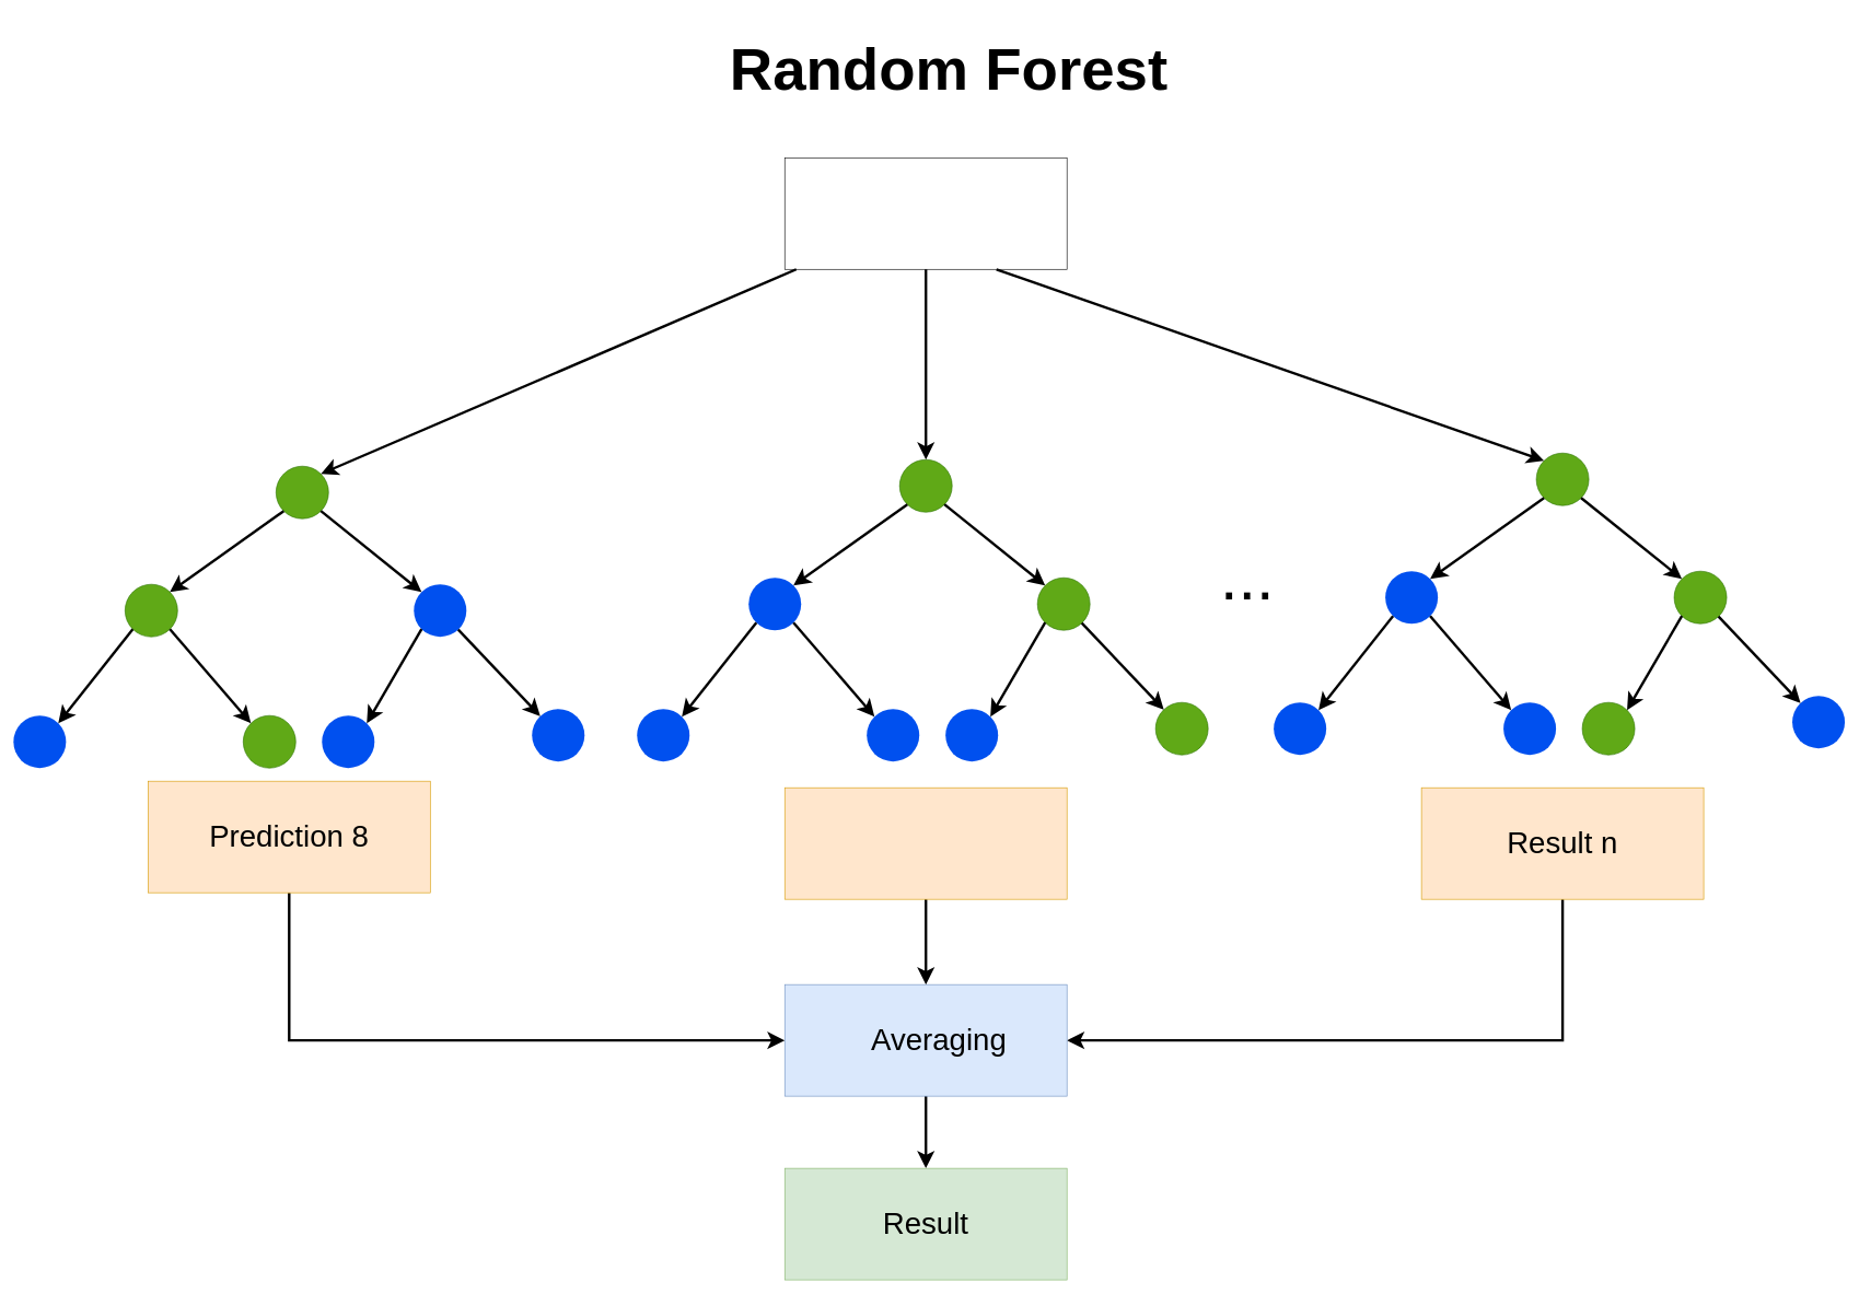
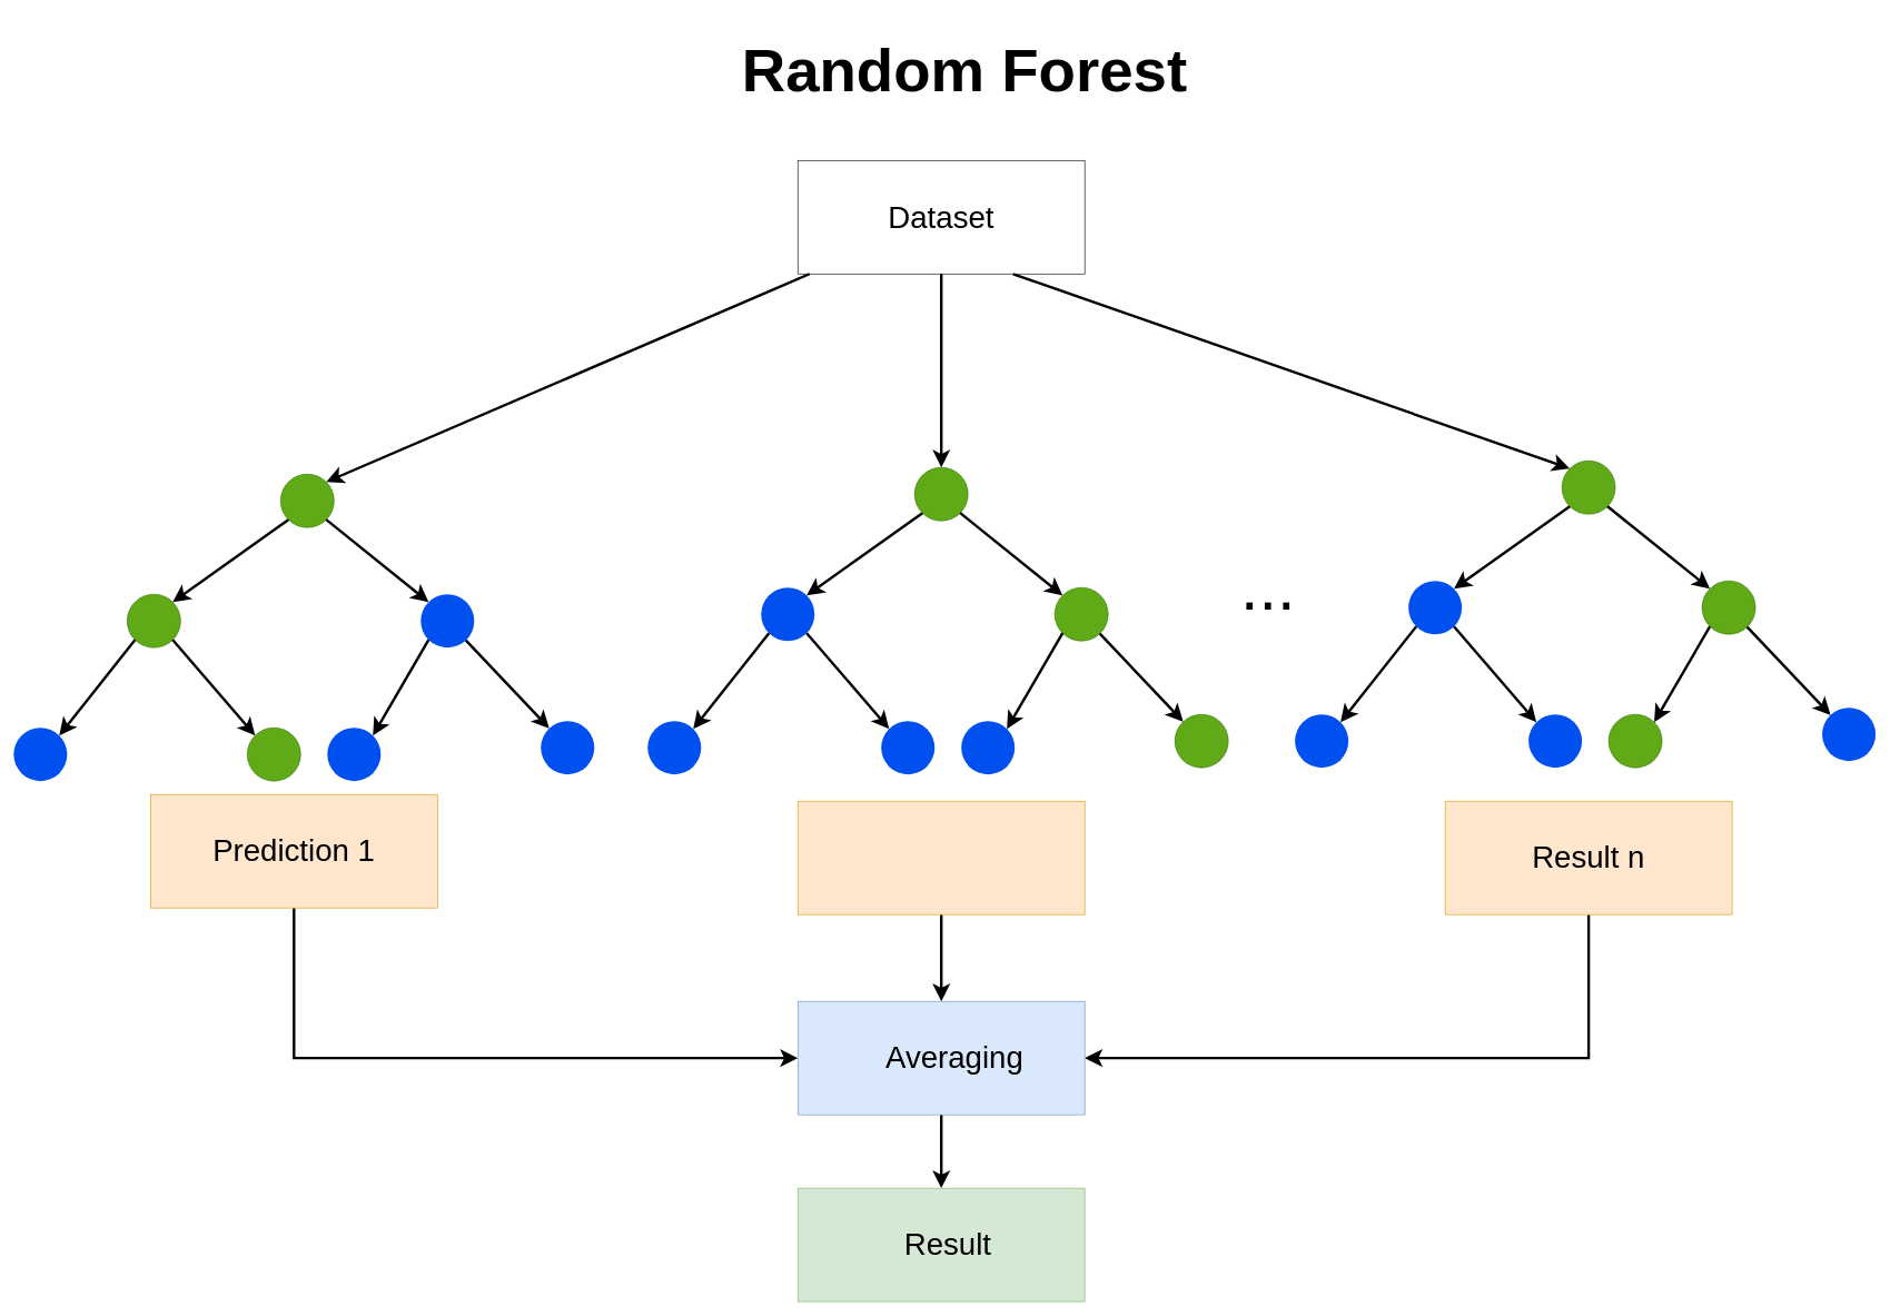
  <mxCell id="0" />
  <mxCell id="1" parent="0" />
  <mxCell id="2" value="" style="ellipse;whiteSpace=wrap;html=1;aspect=fixed;fillColor=#60a917;fontColor=#ffffff;strokeColor=#2D7600;" vertex="1" parent="1"><mxGeometry x="420" y="710" width="80" height="80" as="geometry" /></mxCell>
  <mxCell id="3" value="" style="ellipse;whiteSpace=wrap;html=1;aspect=fixed;fillColor=#60a917;fontColor=#ffffff;strokeColor=#2D7600;" vertex="1" parent="1"><mxGeometry x="190" y="890" width="80" height="80" as="geometry" /></mxCell>
  <mxCell id="4" value="" style="ellipse;whiteSpace=wrap;html=1;aspect=fixed;fillColor=#0050ef;fontColor=#ffffff;strokeColor=none;" vertex="1" parent="1"><mxGeometry x="630" y="890" width="80" height="80" as="geometry" /></mxCell>
  <mxCell id="5" value="" style="ellipse;whiteSpace=wrap;html=1;aspect=fixed;fillColor=#0050ef;fontColor=#ffffff;strokeColor=none;" vertex="1" parent="1"><mxGeometry x="20" y="1090" width="80" height="80" as="geometry" /></mxCell>
  <mxCell id="6" value="" style="ellipse;whiteSpace=wrap;html=1;aspect=fixed;fillColor=#60a917;fontColor=#ffffff;strokeColor=#2D7600;" vertex="1" parent="1"><mxGeometry x="370" y="1090" width="80" height="80" as="geometry" /></mxCell>
  <mxCell id="7" value="" style="ellipse;whiteSpace=wrap;html=1;aspect=fixed;fillColor=#0050ef;fontColor=#ffffff;strokeColor=none;" vertex="1" parent="1"><mxGeometry x="490" y="1090" width="80" height="80" as="geometry" /></mxCell>
  <mxCell id="8" value="" style="ellipse;whiteSpace=wrap;html=1;aspect=fixed;fillColor=#0050ef;fontColor=#ffffff;strokeColor=none;" vertex="1" parent="1"><mxGeometry x="810" y="1080" width="80" height="80" as="geometry" /></mxCell>
  <mxCell id="9" value="" style="endArrow=classic;html=1;rounded=0;exitX=0;exitY=1;exitDx=0;exitDy=0;entryX=1;entryY=0;entryDx=0;entryDy=0;strokeWidth=4;endSize=14;" edge="1" parent="1" source="2" target="3"><mxGeometry width="50" height="50" relative="1" as="geometry"><mxPoint x="170" y="790" as="sourcePoint" /><mxPoint x="220" y="740" as="targetPoint" /></mxGeometry></mxCell>
  <mxCell id="10" value="" style="endArrow=classic;html=1;rounded=0;exitX=0;exitY=1;exitDx=0;exitDy=0;entryX=1;entryY=0;entryDx=0;entryDy=0;strokeWidth=4;endSize=14;" edge="1" parent="1" source="3" target="5"><mxGeometry width="50" height="50" relative="1" as="geometry"><mxPoint x="174" y="956" as="sourcePoint" /><mxPoint x="20" y="1080" as="targetPoint" /></mxGeometry></mxCell>
  <mxCell id="11" value="" style="endArrow=classic;html=1;rounded=0;exitX=1;exitY=1;exitDx=0;exitDy=0;entryX=0;entryY=0;entryDx=0;entryDy=0;strokeWidth=4;endSize=14;" edge="1" parent="1" source="3" target="6"><mxGeometry width="50" height="50" relative="1" as="geometry"><mxPoint x="212" y="968" as="sourcePoint" /><mxPoint x="98" y="1112" as="targetPoint" /></mxGeometry></mxCell>
  <mxCell id="12" value="" style="endArrow=classic;html=1;rounded=0;exitX=1;exitY=1;exitDx=0;exitDy=0;entryX=0;entryY=0;entryDx=0;entryDy=0;strokeWidth=4;endSize=14;" edge="1" parent="1" source="2" target="4"><mxGeometry width="50" height="50" relative="1" as="geometry"><mxPoint x="500" y="740" as="sourcePoint" /><mxPoint x="624" y="884" as="targetPoint" /></mxGeometry></mxCell>
  <mxCell id="13" value="" style="endArrow=classic;html=1;rounded=0;strokeWidth=4;endSize=14;" edge="1" parent="1" source="4" target="8"><mxGeometry width="50" height="50" relative="1" as="geometry"><mxPoint x="700" y="960" as="sourcePoint" /><mxPoint x="824" y="1104" as="targetPoint" /></mxGeometry></mxCell>
  <mxCell id="14" value="" style="endArrow=classic;html=1;rounded=0;exitX=0;exitY=1;exitDx=0;exitDy=0;entryX=1;entryY=0;entryDx=0;entryDy=0;strokeWidth=4;endSize=14;" edge="1" parent="1" source="4" target="7"><mxGeometry width="50" height="50" relative="1" as="geometry"><mxPoint x="560" y="980" as="sourcePoint" /><mxPoint x="684" y="1124" as="targetPoint" /></mxGeometry></mxCell>
  <mxCell id="15" value="" style="ellipse;whiteSpace=wrap;html=1;aspect=fixed;fillColor=#60a917;fontColor=#ffffff;strokeColor=#2D7600;" vertex="1" parent="1"><mxGeometry x="1370" y="700" width="80" height="80" as="geometry" /></mxCell>
  <mxCell id="16" value="" style="ellipse;whiteSpace=wrap;html=1;aspect=fixed;fillColor=#0050ef;fontColor=#ffffff;strokeColor=none;" vertex="1" parent="1"><mxGeometry x="1140" y="880" width="80" height="80" as="geometry" /></mxCell>
  <mxCell id="17" value="" style="ellipse;whiteSpace=wrap;html=1;aspect=fixed;fillColor=#60a917;fontColor=#ffffff;strokeColor=#2D7600;" vertex="1" parent="1"><mxGeometry x="1580" y="880" width="80" height="80" as="geometry" /></mxCell>
  <mxCell id="18" value="" style="ellipse;whiteSpace=wrap;html=1;aspect=fixed;fillColor=#0050ef;fontColor=#ffffff;strokeColor=none;" vertex="1" parent="1"><mxGeometry x="970" y="1080" width="80" height="80" as="geometry" /></mxCell>
  <mxCell id="19" value="" style="ellipse;whiteSpace=wrap;html=1;aspect=fixed;fillColor=#0050ef;fontColor=#ffffff;strokeColor=none;" vertex="1" parent="1"><mxGeometry x="1320" y="1080" width="80" height="80" as="geometry" /></mxCell>
  <mxCell id="20" value="" style="ellipse;whiteSpace=wrap;html=1;aspect=fixed;fillColor=#0050ef;fontColor=#ffffff;strokeColor=none;" vertex="1" parent="1"><mxGeometry x="1440" y="1080" width="80" height="80" as="geometry" /></mxCell>
  <mxCell id="21" value="" style="ellipse;whiteSpace=wrap;html=1;aspect=fixed;fillColor=#60a917;fontColor=#ffffff;strokeColor=#2D7600;" vertex="1" parent="1"><mxGeometry x="1760" y="1070" width="80" height="80" as="geometry" /></mxCell>
  <mxCell id="22" value="" style="endArrow=classic;html=1;rounded=0;exitX=0;exitY=1;exitDx=0;exitDy=0;entryX=1;entryY=0;entryDx=0;entryDy=0;strokeWidth=4;endSize=14;" edge="1" source="15" target="16" parent="1"><mxGeometry width="50" height="50" relative="1" as="geometry"><mxPoint x="1120" y="780" as="sourcePoint" /><mxPoint x="1170" y="730" as="targetPoint" /></mxGeometry></mxCell>
  <mxCell id="23" value="" style="endArrow=classic;html=1;rounded=0;exitX=0;exitY=1;exitDx=0;exitDy=0;entryX=1;entryY=0;entryDx=0;entryDy=0;strokeWidth=4;endSize=14;" edge="1" source="16" target="18" parent="1"><mxGeometry width="50" height="50" relative="1" as="geometry"><mxPoint x="1124" y="946" as="sourcePoint" /><mxPoint x="970" y="1070" as="targetPoint" /></mxGeometry></mxCell>
  <mxCell id="24" value="" style="endArrow=classic;html=1;rounded=0;exitX=1;exitY=1;exitDx=0;exitDy=0;entryX=0;entryY=0;entryDx=0;entryDy=0;strokeWidth=4;endSize=14;" edge="1" source="16" target="19" parent="1"><mxGeometry width="50" height="50" relative="1" as="geometry"><mxPoint x="1162" y="958" as="sourcePoint" /><mxPoint x="1048" y="1102" as="targetPoint" /></mxGeometry></mxCell>
  <mxCell id="25" value="" style="endArrow=classic;html=1;rounded=0;exitX=1;exitY=1;exitDx=0;exitDy=0;entryX=0;entryY=0;entryDx=0;entryDy=0;strokeWidth=4;endSize=14;" edge="1" source="15" target="17" parent="1"><mxGeometry width="50" height="50" relative="1" as="geometry"><mxPoint x="1450" y="730" as="sourcePoint" /><mxPoint x="1574" y="874" as="targetPoint" /></mxGeometry></mxCell>
  <mxCell id="26" value="" style="endArrow=classic;html=1;rounded=0;strokeWidth=4;endSize=14;" edge="1" source="17" target="21" parent="1"><mxGeometry width="50" height="50" relative="1" as="geometry"><mxPoint x="1650" y="950" as="sourcePoint" /><mxPoint x="1774" y="1094" as="targetPoint" /></mxGeometry></mxCell>
  <mxCell id="27" value="" style="endArrow=classic;html=1;rounded=0;exitX=0;exitY=1;exitDx=0;exitDy=0;entryX=1;entryY=0;entryDx=0;entryDy=0;strokeWidth=4;endSize=14;" edge="1" source="17" target="20" parent="1"><mxGeometry width="50" height="50" relative="1" as="geometry"><mxPoint x="1510" y="970" as="sourcePoint" /><mxPoint x="1634" y="1114" as="targetPoint" /></mxGeometry></mxCell>
  <mxCell id="28" value="" style="ellipse;whiteSpace=wrap;html=1;aspect=fixed;fillColor=#60a917;fontColor=#ffffff;strokeColor=#2D7600;" vertex="1" parent="1"><mxGeometry x="2340" y="690" width="80" height="80" as="geometry" /></mxCell>
  <mxCell id="29" value="" style="ellipse;whiteSpace=wrap;html=1;aspect=fixed;fillColor=#0050ef;fontColor=#ffffff;strokeColor=none;" vertex="1" parent="1"><mxGeometry x="2110" y="870" width="80" height="80" as="geometry" /></mxCell>
  <mxCell id="30" value="" style="ellipse;whiteSpace=wrap;html=1;aspect=fixed;fillColor=#60a917;fontColor=#ffffff;strokeColor=#2D7600;" vertex="1" parent="1"><mxGeometry x="2550" y="870" width="80" height="80" as="geometry" /></mxCell>
  <mxCell id="31" value="" style="ellipse;whiteSpace=wrap;html=1;aspect=fixed;fillColor=#0050ef;fontColor=#ffffff;strokeColor=none;" vertex="1" parent="1"><mxGeometry x="1940" y="1070" width="80" height="80" as="geometry" /></mxCell>
  <mxCell id="32" value="" style="ellipse;whiteSpace=wrap;html=1;aspect=fixed;fillColor=#0050ef;fontColor=#ffffff;strokeColor=none;" vertex="1" parent="1"><mxGeometry x="2290" y="1070" width="80" height="80" as="geometry" /></mxCell>
  <mxCell id="33" value="" style="ellipse;whiteSpace=wrap;html=1;aspect=fixed;fillColor=#60a917;fontColor=#ffffff;strokeColor=#2D7600;" vertex="1" parent="1"><mxGeometry x="2410" y="1070" width="80" height="80" as="geometry" /></mxCell>
  <mxCell id="34" value="" style="ellipse;whiteSpace=wrap;html=1;aspect=fixed;fillColor=#0050ef;fontColor=#ffffff;strokeColor=none;" vertex="1" parent="1"><mxGeometry x="2730" y="1060" width="80" height="80" as="geometry" /></mxCell>
  <mxCell id="35" value="" style="endArrow=classic;html=1;rounded=0;exitX=0;exitY=1;exitDx=0;exitDy=0;entryX=1;entryY=0;entryDx=0;entryDy=0;strokeWidth=4;endSize=14;" edge="1" source="28" target="29" parent="1"><mxGeometry width="50" height="50" relative="1" as="geometry"><mxPoint x="2090" y="770" as="sourcePoint" /><mxPoint x="2140" y="720" as="targetPoint" /></mxGeometry></mxCell>
  <mxCell id="36" value="" style="endArrow=classic;html=1;rounded=0;exitX=0;exitY=1;exitDx=0;exitDy=0;entryX=1;entryY=0;entryDx=0;entryDy=0;strokeWidth=4;endSize=14;" edge="1" source="29" target="31" parent="1"><mxGeometry width="50" height="50" relative="1" as="geometry"><mxPoint x="2094" y="936" as="sourcePoint" /><mxPoint x="1940" y="1060" as="targetPoint" /></mxGeometry></mxCell>
  <mxCell id="37" value="" style="endArrow=classic;html=1;rounded=0;exitX=1;exitY=1;exitDx=0;exitDy=0;entryX=0;entryY=0;entryDx=0;entryDy=0;strokeWidth=4;endSize=14;" edge="1" source="29" target="32" parent="1"><mxGeometry width="50" height="50" relative="1" as="geometry"><mxPoint x="2132" y="948" as="sourcePoint" /><mxPoint x="2018" y="1092" as="targetPoint" /></mxGeometry></mxCell>
  <mxCell id="38" value="" style="endArrow=classic;html=1;rounded=0;exitX=1;exitY=1;exitDx=0;exitDy=0;entryX=0;entryY=0;entryDx=0;entryDy=0;strokeWidth=4;endSize=14;" edge="1" source="28" target="30" parent="1"><mxGeometry width="50" height="50" relative="1" as="geometry"><mxPoint x="2420" y="720" as="sourcePoint" /><mxPoint x="2544" y="864" as="targetPoint" /></mxGeometry></mxCell>
  <mxCell id="39" value="" style="endArrow=classic;html=1;rounded=0;strokeWidth=4;endSize=14;" edge="1" source="30" target="34" parent="1"><mxGeometry width="50" height="50" relative="1" as="geometry"><mxPoint x="2620" y="940" as="sourcePoint" /><mxPoint x="2744" y="1084" as="targetPoint" /></mxGeometry></mxCell>
  <mxCell id="40" value="" style="endArrow=classic;html=1;rounded=0;exitX=0;exitY=1;exitDx=0;exitDy=0;entryX=1;entryY=0;entryDx=0;entryDy=0;strokeWidth=4;endSize=14;" edge="1" source="30" target="33" parent="1"><mxGeometry width="50" height="50" relative="1" as="geometry"><mxPoint x="2480" y="960" as="sourcePoint" /><mxPoint x="2604" y="1104" as="targetPoint" /></mxGeometry></mxCell>
  <mxCell id="41" value="..." style="text;html=1;align=center;verticalAlign=middle;whiteSpace=wrap;rounded=0;fontSize=99;" vertex="1" parent="1"><mxGeometry x="1870" y="800" width="60" height="160" as="geometry" /></mxCell>
  <mxCell id="42" value="" style="rounded=0;whiteSpace=wrap;html=1;" vertex="1" parent="1"><mxGeometry x="1195" y="240" width="430" height="170" as="geometry" /></mxCell>
  <mxCell id="43" value="" style="endArrow=classic;html=1;rounded=0;exitX=0.75;exitY=1;exitDx=0;exitDy=0;entryX=0;entryY=0;entryDx=0;entryDy=0;strokeWidth=4;endSize=14;" edge="1" parent="1" source="42" target="28"><mxGeometry width="50" height="50" relative="1" as="geometry"><mxPoint x="940" y="610" as="sourcePoint" /><mxPoint x="990" y="560" as="targetPoint" /></mxGeometry></mxCell>
  <mxCell id="44" value="" style="endArrow=classic;html=1;rounded=0;exitX=0.5;exitY=1;exitDx=0;exitDy=0;entryX=0.5;entryY=0;entryDx=0;entryDy=0;strokeWidth=4;endSize=14;" edge="1" parent="1" source="42" target="15"><mxGeometry width="50" height="50" relative="1" as="geometry"><mxPoint x="950" y="620" as="sourcePoint" /><mxPoint x="1000" y="570" as="targetPoint" /></mxGeometry></mxCell>
  <mxCell id="45" value="" style="endArrow=classic;html=1;rounded=0;entryX=1;entryY=0;entryDx=0;entryDy=0;strokeWidth=4;endSize=14;" edge="1" parent="1" source="42" target="2"><mxGeometry width="50" height="50" relative="1" as="geometry"><mxPoint x="960" y="630" as="sourcePoint" /><mxPoint x="1010" y="580" as="targetPoint" /></mxGeometry></mxCell>
+ <mxCell id="46" value="Dataset" style="text;html=1;align=center;verticalAlign=middle;whiteSpace=wrap;rounded=0;fontSize=46;" vertex="1" parent="1"><mxGeometry x="1270" y="270" width="280" height="110" as="geometry" /></mxCell>
  <mxCell id="47" style="edgeStyle=orthogonalEdgeStyle;rounded=0;orthogonalLoop=1;jettySize=auto;html=1;exitX=0.5;exitY=1;exitDx=0;exitDy=0;entryX=0;entryY=0.5;entryDx=0;entryDy=0;strokeWidth=4;endSize=14;" edge="1" parent="1" source="48" target="56"><mxGeometry relative="1" as="geometry" /></mxCell>
  <mxCell id="48" value="" style="rounded=0;whiteSpace=wrap;html=1;fillColor=#ffe6cc;strokeColor=#d79b00;" vertex="1" parent="1"><mxGeometry x="225" y="1190" width="430" height="170" as="geometry" /></mxCell>
- <mxCell id="49" value="Prediction 8" style="text;html=1;align=center;verticalAlign=middle;whiteSpace=wrap;rounded=0;fontSize=46;" vertex="1" parent="1"><mxGeometry x="300" y="1220" width="280" height="110" as="geometry" /></mxCell>
+ <mxCell id="49" value="Prediction 1" style="text;html=1;align=center;verticalAlign=middle;whiteSpace=wrap;rounded=0;fontSize=46;" vertex="1" parent="1"><mxGeometry x="300" y="1220" width="280" height="110" as="geometry" /></mxCell>
  <mxCell id="50" style="edgeStyle=orthogonalEdgeStyle;rounded=0;orthogonalLoop=1;jettySize=auto;html=1;exitX=0.5;exitY=1;exitDx=0;exitDy=0;entryX=0.5;entryY=0;entryDx=0;entryDy=0;strokeWidth=4;endSize=14;" edge="1" parent="1" source="51" target="56"><mxGeometry relative="1" as="geometry" /></mxCell>
  <mxCell id="51" value="" style="rounded=0;whiteSpace=wrap;html=1;fillColor=#ffe6cc;strokeColor=#d79b00;" vertex="1" parent="1"><mxGeometry x="1195" y="1200" width="430" height="170" as="geometry" /></mxCell>
  <mxCell id="52" style="edgeStyle=orthogonalEdgeStyle;rounded=0;orthogonalLoop=1;jettySize=auto;html=1;exitX=0.5;exitY=1;exitDx=0;exitDy=0;entryX=1;entryY=0.5;entryDx=0;entryDy=0;strokeWidth=4;endSize=14;" edge="1" parent="1" source="53" target="56"><mxGeometry relative="1" as="geometry" /></mxCell>
  <mxCell id="53" value="" style="rounded=0;whiteSpace=wrap;html=1;fillColor=#ffe6cc;strokeColor=#d79b00;" vertex="1" parent="1"><mxGeometry x="2165" y="1200" width="430" height="170" as="geometry" /></mxCell>
  <mxCell id="54" value="Result n" style="text;html=1;align=center;verticalAlign=middle;whiteSpace=wrap;rounded=0;fontSize=46;" vertex="1" parent="1"><mxGeometry x="2240" y="1230" width="280" height="110" as="geometry" /></mxCell>
  <mxCell id="55" style="edgeStyle=orthogonalEdgeStyle;rounded=0;orthogonalLoop=1;jettySize=auto;html=1;exitX=0.5;exitY=1;exitDx=0;exitDy=0;entryX=0.5;entryY=0;entryDx=0;entryDy=0;strokeWidth=4;endSize=14;" edge="1" parent="1" source="56" target="58"><mxGeometry relative="1" as="geometry" /></mxCell>
  <mxCell id="56" value="" style="rounded=0;whiteSpace=wrap;html=1;fillColor=#dae8fc;strokeColor=#6c8ebf;" vertex="1" parent="1"><mxGeometry x="1195" y="1500" width="430" height="170" as="geometry" /></mxCell>
  <mxCell id="57" value="Averaging" style="text;html=1;align=center;verticalAlign=middle;whiteSpace=wrap;rounded=0;fontSize=46;" vertex="1" parent="1"><mxGeometry x="1290" y="1530" width="280" height="110" as="geometry" /></mxCell>
  <mxCell id="58" value="" style="rounded=0;whiteSpace=wrap;html=1;fillColor=#d5e8d4;strokeColor=#82b366;" vertex="1" parent="1"><mxGeometry x="1195" y="1780" width="430" height="170" as="geometry" /></mxCell>
- <mxCell id="59" value="Result" style="text;html=1;align=center;verticalAlign=middle;whiteSpace=wrap;rounded=0;fontSize=46;" vertex="1" parent="1"><mxGeometry x="1270" y="1810" width="280" height="110" as="geometry" /></mxCell>
+ <mxCell id="59" value="Result" style="text;html=1;align=center;verticalAlign=middle;whiteSpace=wrap;rounded=0;fontSize=46;" vertex="1" parent="1"><mxGeometry x="1280" y="1810" width="280" height="110" as="geometry" /></mxCell>
  <mxCell id="60" value="Random Forest" style="text;html=1;align=center;verticalAlign=middle;whiteSpace=wrap;rounded=0;fontSize=91;fontStyle=1" vertex="1" parent="1"><mxGeometry x="1025" y="20" width="840" height="170" as="geometry" /></mxCell>
